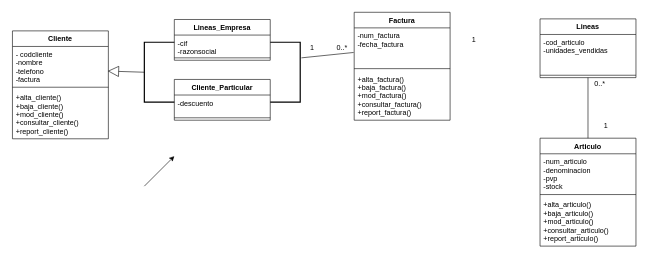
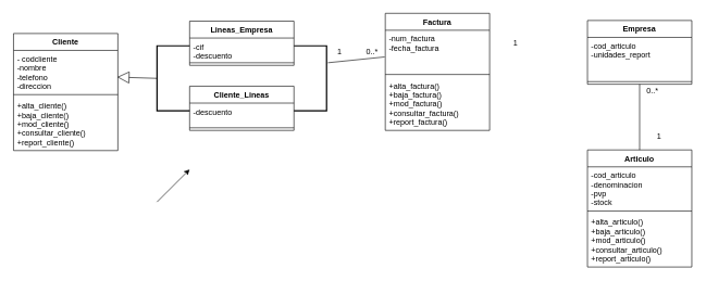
  <mxCell id="0" />
  <mxCell id="1" parent="0" />
  <mxCell id="2" value="Cliente" style="swimlane;fontStyle=1;align=center;verticalAlign=top;childLayout=stackLayout;horizontal=1;startSize=26;horizontalStack=0;resizeParent=1;resizeParentMax=0;resizeLast=0;collapsible=1;marginBottom=0;" parent="1" vertex="1"><mxGeometry x="20" y="51" width="160" height="180" as="geometry" /></mxCell>
- <mxCell id="3" value="- codcliente&#10;-nombre&#10;-telefono&#10;-factura&#10;" style="text;strokeColor=none;fillColor=none;align=left;verticalAlign=top;spacingLeft=4;spacingRight=4;overflow=hidden;rotatable=0;points=[[0,0.5],[1,0.5]];portConstraint=eastwest;" parent="2" vertex="1"><mxGeometry y="26" width="160" height="64" as="geometry" /></mxCell>
+ <mxCell id="3" value="- codcliente&#10;-nombre&#10;-telefono&#10;-direccion&#10;" style="text;strokeColor=none;fillColor=none;align=left;verticalAlign=top;spacingLeft=4;spacingRight=4;overflow=hidden;rotatable=0;points=[[0,0.5],[1,0.5]];portConstraint=eastwest;" parent="2" vertex="1"><mxGeometry y="26" width="160" height="64" as="geometry" /></mxCell>
  <mxCell id="4" value="" style="line;strokeWidth=1;fillColor=none;align=left;verticalAlign=middle;spacingTop=-1;spacingLeft=3;spacingRight=3;rotatable=0;labelPosition=right;points=[];portConstraint=eastwest;" parent="2" vertex="1"><mxGeometry y="90" width="160" height="8" as="geometry" /></mxCell>
  <mxCell id="5" value="+alta_cliente()&#10;+baja_cliente()&#10;+mod_cliente()&#10;+consultar_cliente()&#10;+report_cliente()" style="text;strokeColor=none;fillColor=none;align=left;verticalAlign=top;spacingLeft=4;spacingRight=4;overflow=hidden;rotatable=0;points=[[0,0.5],[1,0.5]];portConstraint=eastwest;" parent="2" vertex="1"><mxGeometry y="98" width="160" height="82" as="geometry" /></mxCell>
  <mxCell id="6" value="Articulo" style="swimlane;fontStyle=1;align=center;verticalAlign=top;childLayout=stackLayout;horizontal=1;startSize=26;horizontalStack=0;resizeParent=1;resizeParentMax=0;resizeLast=0;collapsible=1;marginBottom=0;" parent="1" vertex="1"><mxGeometry x="900" y="230" width="160" height="180" as="geometry" /></mxCell>
- <mxCell id="7" value="-num_articulo&#10;-denominacion&#10;-pvp&#10;-stock" style="text;strokeColor=none;fillColor=none;align=left;verticalAlign=top;spacingLeft=4;spacingRight=4;overflow=hidden;rotatable=0;points=[[0,0.5],[1,0.5]];portConstraint=eastwest;" parent="6" vertex="1"><mxGeometry y="26" width="160" height="64" as="geometry" /></mxCell>
+ <mxCell id="7" value="-cod_articulo&#10;-denominacion&#10;-pvp&#10;-stock" style="text;strokeColor=none;fillColor=none;align=left;verticalAlign=top;spacingLeft=4;spacingRight=4;overflow=hidden;rotatable=0;points=[[0,0.5],[1,0.5]];portConstraint=eastwest;" parent="6" vertex="1"><mxGeometry y="26" width="160" height="64" as="geometry" /></mxCell>
  <mxCell id="8" value="" style="line;strokeWidth=1;fillColor=none;align=left;verticalAlign=middle;spacingTop=-1;spacingLeft=3;spacingRight=3;rotatable=0;labelPosition=right;points=[];portConstraint=eastwest;" parent="6" vertex="1"><mxGeometry y="90" width="160" height="8" as="geometry" /></mxCell>
  <mxCell id="9" value="+alta_articulo()&#10;+baja_articulo()&#10;+mod_articulo()&#10;+consultar_articulo()&#10;+report_articulo()" style="text;strokeColor=none;fillColor=none;align=left;verticalAlign=top;spacingLeft=4;spacingRight=4;overflow=hidden;rotatable=0;points=[[0,0.5],[1,0.5]];portConstraint=eastwest;" parent="6" vertex="1"><mxGeometry y="98" width="160" height="82" as="geometry" /></mxCell>
  <mxCell id="10" value="Factura" style="swimlane;fontStyle=1;align=center;verticalAlign=top;childLayout=stackLayout;horizontal=1;startSize=26;horizontalStack=0;resizeParent=1;resizeParentMax=0;resizeLast=0;collapsible=1;marginBottom=0;" parent="1" vertex="1"><mxGeometry x="590" y="20" width="160" height="180" as="geometry" /></mxCell>
  <mxCell id="11" value="-num_factura&#10;-fecha_factura" style="text;strokeColor=none;fillColor=none;align=left;verticalAlign=top;spacingLeft=4;spacingRight=4;overflow=hidden;rotatable=0;points=[[0,0.5],[1,0.5]];portConstraint=eastwest;" parent="10" vertex="1"><mxGeometry y="26" width="160" height="64" as="geometry" /></mxCell>
  <mxCell id="12" value="" style="line;strokeWidth=1;fillColor=none;align=left;verticalAlign=middle;spacingTop=-1;spacingLeft=3;spacingRight=3;rotatable=0;labelPosition=right;points=[];portConstraint=eastwest;" parent="10" vertex="1"><mxGeometry y="90" width="160" height="8" as="geometry" /></mxCell>
  <mxCell id="13" value="+alta_factura()&#10;+baja_factura()&#10;+mod_factura()&#10;+consultar_factura()&#10;+report_factura()" style="text;strokeColor=none;fillColor=none;align=left;verticalAlign=top;spacingLeft=4;spacingRight=4;overflow=hidden;rotatable=0;points=[[0,0.5],[1,0.5]];portConstraint=eastwest;" parent="10" vertex="1"><mxGeometry y="98" width="160" height="82" as="geometry" /></mxCell>
- <mxCell id="14" value="Cliente_Particular" style="swimlane;fontStyle=1;align=center;verticalAlign=top;childLayout=stackLayout;horizontal=1;startSize=26;horizontalStack=0;resizeParent=1;resizeParentMax=0;resizeLast=0;collapsible=1;marginBottom=0;" parent="1" vertex="1"><mxGeometry x="290" y="132" width="160" height="68" as="geometry" /></mxCell>
+ <mxCell id="14" value="Cliente_Lineas" style="swimlane;fontStyle=1;align=center;verticalAlign=top;childLayout=stackLayout;horizontal=1;startSize=26;horizontalStack=0;resizeParent=1;resizeParentMax=0;resizeLast=0;collapsible=1;marginBottom=0;" parent="1" vertex="1"><mxGeometry x="290" y="132" width="160" height="68" as="geometry" /></mxCell>
  <mxCell id="15" value="-descuento" style="text;strokeColor=none;fillColor=none;align=left;verticalAlign=top;spacingLeft=4;spacingRight=4;overflow=hidden;rotatable=0;points=[[0,0.5],[1,0.5]];portConstraint=eastwest;" parent="14" vertex="1"><mxGeometry y="26" width="160" height="34" as="geometry" /></mxCell>
  <mxCell id="16" value="" style="line;strokeWidth=1;fillColor=none;align=left;verticalAlign=middle;spacingTop=-1;spacingLeft=3;spacingRight=3;rotatable=0;labelPosition=right;points=[];portConstraint=eastwest;" parent="14" vertex="1"><mxGeometry y="60" width="160" height="8" as="geometry" /></mxCell>
- <mxCell id="17" value="Lineas" style="swimlane;fontStyle=1;align=center;verticalAlign=top;childLayout=stackLayout;horizontal=1;startSize=26;horizontalStack=0;resizeParent=1;resizeParentMax=0;resizeLast=0;collapsible=1;marginBottom=0;" parent="1" vertex="1"><mxGeometry x="900" y="31" width="160" height="98" as="geometry" /></mxCell>
- <mxCell id="18" value="-cod_articulo&#10;-unidades_vendidas" style="text;strokeColor=none;fillColor=none;align=left;verticalAlign=top;spacingLeft=4;spacingRight=4;overflow=hidden;rotatable=0;points=[[0,0.5],[1,0.5]];portConstraint=eastwest;" parent="17" vertex="1"><mxGeometry y="26" width="160" height="64" as="geometry" /></mxCell>
+ <mxCell id="17" value="Empresa" style="swimlane;fontStyle=1;align=center;verticalAlign=top;childLayout=stackLayout;horizontal=1;startSize=26;horizontalStack=0;resizeParent=1;resizeParentMax=0;resizeLast=0;collapsible=1;marginBottom=0;" parent="1" vertex="1"><mxGeometry x="900" y="31" width="160" height="98" as="geometry" /></mxCell>
+ <mxCell id="18" value="-cod_articulo&#10;-unidades_report" style="text;strokeColor=none;fillColor=none;align=left;verticalAlign=top;spacingLeft=4;spacingRight=4;overflow=hidden;rotatable=0;points=[[0,0.5],[1,0.5]];portConstraint=eastwest;" parent="17" vertex="1"><mxGeometry y="26" width="160" height="64" as="geometry" /></mxCell>
  <mxCell id="19" value="" style="line;strokeWidth=1;fillColor=none;align=left;verticalAlign=middle;spacingTop=-1;spacingLeft=3;spacingRight=3;rotatable=0;labelPosition=right;points=[];portConstraint=eastwest;" parent="17" vertex="1"><mxGeometry y="90" width="160" height="8" as="geometry" /></mxCell>
  <mxCell id="20" value="" style="endArrow=none;html=1;exitX=0.5;exitY=0;exitDx=0;exitDy=0;" parent="1" source="6" target="19" edge="1"><mxGeometry width="50" height="50" relative="1" as="geometry"><mxPoint x="940" y="250" as="sourcePoint" /><mxPoint x="985" y="170" as="targetPoint" /></mxGeometry></mxCell>
  <mxCell id="21" value="" style="endArrow=none;html=1;entryX=-0.006;entryY=0.641;entryDx=0;entryDy=0;entryPerimeter=0;exitX=-0.04;exitY=0.74;exitDx=0;exitDy=0;exitPerimeter=0;" parent="1" source="32" target="11" edge="1"><mxGeometry width="50" height="50" relative="1" as="geometry"><mxPoint x="490" y="57" as="sourcePoint" /><mxPoint x="610" y="70" as="targetPoint" /></mxGeometry></mxCell>
  <mxCell id="22" value="1" style="text;html=1;strokeColor=none;fillColor=none;align=center;verticalAlign=middle;whiteSpace=wrap;rounded=0;" parent="1" vertex="1"><mxGeometry x="500" y="70" width="40" height="20" as="geometry" /></mxCell>
  <mxCell id="23" value="0..*" style="text;html=1;strokeColor=none;fillColor=none;align=center;verticalAlign=middle;whiteSpace=wrap;rounded=0;" parent="1" vertex="1"><mxGeometry x="550" y="70" width="40" height="20" as="geometry" /></mxCell>
  <mxCell id="24" value="1" style="text;html=1;strokeColor=none;fillColor=none;align=center;verticalAlign=middle;whiteSpace=wrap;rounded=0;" parent="1" vertex="1"><mxGeometry x="770" y="56" width="40" height="20" as="geometry" /></mxCell>
  <mxCell id="25" value="0..*" style="text;html=1;strokeColor=none;fillColor=none;align=center;verticalAlign=middle;whiteSpace=wrap;rounded=0;" parent="1" vertex="1"><mxGeometry x="980" y="129" width="40" height="20" as="geometry" /></mxCell>
  <mxCell id="26" value="1" style="text;html=1;strokeColor=none;fillColor=none;align=center;verticalAlign=middle;whiteSpace=wrap;rounded=0;" parent="1" vertex="1"><mxGeometry x="990" y="200" width="40" height="20" as="geometry" /></mxCell>
  <mxCell id="27" value="Lineas_Empresa" style="swimlane;fontStyle=1;align=center;verticalAlign=top;childLayout=stackLayout;horizontal=1;startSize=26;horizontalStack=0;resizeParent=1;resizeParentMax=0;resizeLast=0;collapsible=1;marginBottom=0;" parent="1" vertex="1"><mxGeometry x="290" y="32" width="160" height="68" as="geometry" /></mxCell>
- <mxCell id="28" value="-cif&#10;-razonsocial" style="text;strokeColor=none;fillColor=none;align=left;verticalAlign=top;spacingLeft=4;spacingRight=4;overflow=hidden;rotatable=0;points=[[0,0.5],[1,0.5]];portConstraint=eastwest;" parent="27" vertex="1"><mxGeometry y="26" width="160" height="34" as="geometry" /></mxCell>
+ <mxCell id="28" value="-cif&#10;-descuento" style="text;strokeColor=none;fillColor=none;align=left;verticalAlign=top;spacingLeft=4;spacingRight=4;overflow=hidden;rotatable=0;points=[[0,0.5],[1,0.5]];portConstraint=eastwest;" parent="27" vertex="1"><mxGeometry y="26" width="160" height="34" as="geometry" /></mxCell>
  <mxCell id="29" value="" style="line;strokeWidth=1;fillColor=none;align=left;verticalAlign=middle;spacingTop=-1;spacingLeft=3;spacingRight=3;rotatable=0;labelPosition=right;points=[];portConstraint=eastwest;" parent="27" vertex="1"><mxGeometry y="60" width="160" height="8" as="geometry" /></mxCell>
  <mxCell id="30" value="" style="endArrow=block;endSize=16;endFill=0;html=1;exitX=0;exitY=0.5;exitDx=0;exitDy=0;exitPerimeter=0;entryX=0.994;entryY=0.641;entryDx=0;entryDy=0;entryPerimeter=0;" parent="1" source="31" target="3" edge="1"><mxGeometry x="0.041" y="15" width="160" relative="1" as="geometry"><mxPoint x="590" y="290" as="sourcePoint" /><mxPoint x="160" y="-100" as="targetPoint" /><mxPoint as="offset" /></mxGeometry></mxCell>
  <mxCell id="31" value="" style="strokeWidth=2;html=1;shape=mxgraph.flowchart.annotation_1;align=left;pointerEvents=1;" parent="1" vertex="1"><mxGeometry x="240" y="70" width="50" height="100" as="geometry" /></mxCell>
  <mxCell id="32" value="" style="strokeWidth=2;html=1;shape=mxgraph.flowchart.annotation_1;align=left;pointerEvents=1;rotation=-180;" parent="1" vertex="1"><mxGeometry x="450" y="70" width="50" height="100" as="geometry" /></mxCell>
  <mxCell id="33" value="" style="endArrow=classic;html=1;" edge="1" parent="1"><mxGeometry width="50" height="50" relative="1" as="geometry"><mxPoint x="240" y="310" as="sourcePoint" /><mxPoint x="290" y="260" as="targetPoint" /></mxGeometry></mxCell>
